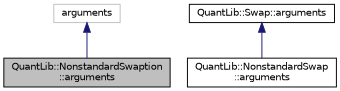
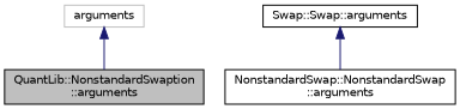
  digraph {
    node [color=black fillcolor=white fontname=Helvetica fontsize=10 shape=record style=filled]
    edge [color=midnightblue dir=back fontname=Helvetica fontsize=10 labelfontname=Helvetica labelfontsize=10 style=solid]
    n1 [fillcolor=grey75 fontcolor=black height=0.2 label="QuantLib::NonstandardSwaption\l::arguments" width=0.4]
-   n2 [height=0.2 label="QuantLib::NonstandardSwap\l::arguments" width=0.4]
-   n3 [height=0.2 label="QuantLib::Swap::arguments" width=0.4]
+   n2 [height=0.2 label="NonstandardSwap::NonstandardSwap\l::arguments" width=0.4]
+   n3 [height=0.2 label="Swap::Swap::arguments" width=0.4]
    n4 [color=grey75 height=0.2 label=arguments width=0.4]
    n3 -> n2
    n4 -> n1
  }
